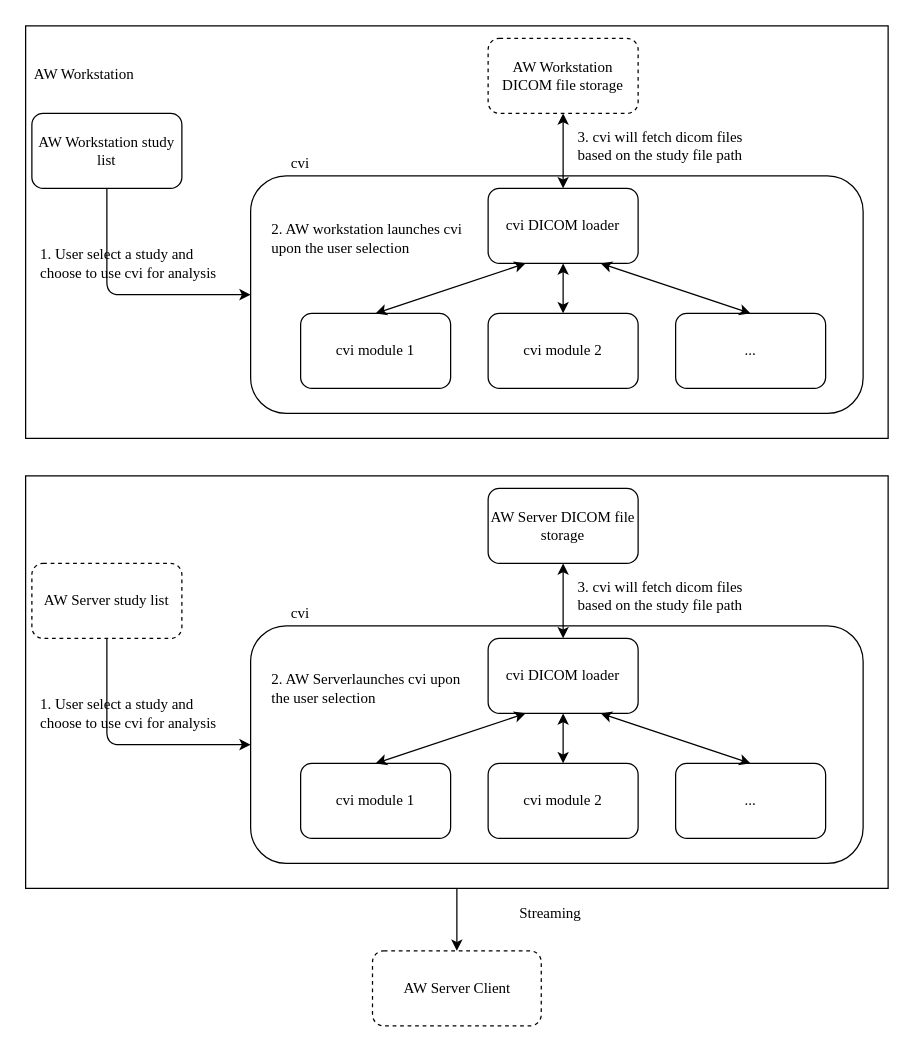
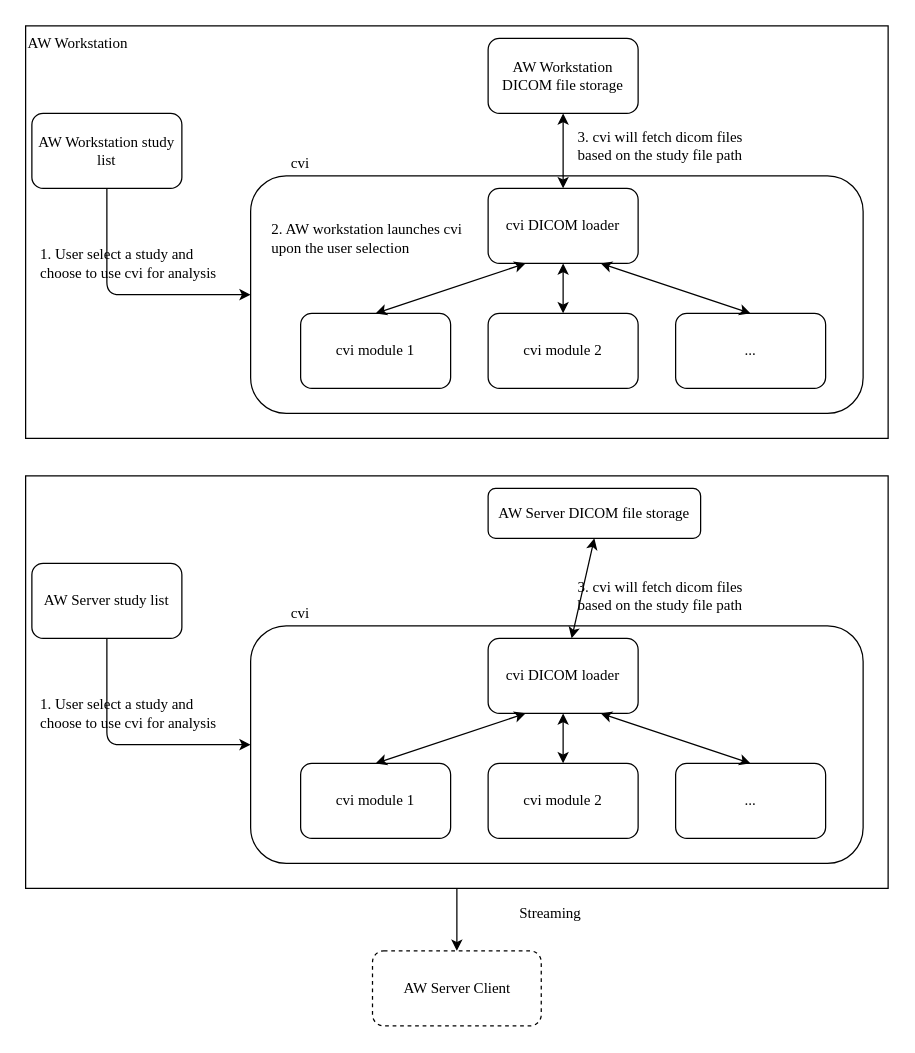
  <mxCell id="0" />
  <mxCell id="1" parent="0" />
  <mxCell id="2" value="&lt;font face=&quot;Lucida Console&quot;&gt;&lt;br&gt;&lt;br&gt;&lt;br&gt;&lt;br&gt;&lt;br&gt;&lt;br&gt;&lt;br&gt;&lt;br&gt;&lt;br&gt;&lt;br&gt;&lt;br&gt;&lt;br&gt;&lt;br&gt;&lt;br&gt;&lt;br&gt;&lt;br&gt;&lt;br&gt;&lt;/font&gt;" style="rounded=0;whiteSpace=wrap;html=1;align=left;" parent="1" vertex="1"><mxGeometry x="20" y="20" width="690" height="330" as="geometry" /></mxCell>
  <mxCell id="3" value="&lt;font face=&quot;Lucida Console&quot;&gt;&lt;br&gt;&lt;br&gt;&lt;br&gt;&lt;br&gt;&lt;br&gt;&lt;br&gt;&lt;br&gt;&lt;br&gt;&lt;br&gt;&lt;br&gt;&lt;/font&gt;" style="rounded=1;whiteSpace=wrap;html=1;align=left;" parent="1" vertex="1"><mxGeometry x="200" y="140" width="490" height="190" as="geometry" /></mxCell>
- <mxCell id="4" value="&lt;font face=&quot;Lucida Console&quot;&gt;AW Workstation DICOM file storage&lt;/font&gt;" style="rounded=1;whiteSpace=wrap;html=1;dashed=1;" parent="1" vertex="1"><mxGeometry x="390" y="30" width="120" height="60" as="geometry" /></mxCell>
+ <mxCell id="4" value="&lt;font face=&quot;Lucida Console&quot;&gt;AW Workstation DICOM file storage&lt;/font&gt;" style="rounded=1;whiteSpace=wrap;html=1;" parent="1" vertex="1"><mxGeometry x="390" y="30" width="120" height="60" as="geometry" /></mxCell>
  <mxCell id="5" value="&lt;font face=&quot;Lucida Console&quot;&gt;cvi DICOM loader&lt;/font&gt;" style="rounded=1;whiteSpace=wrap;html=1;" parent="1" vertex="1"><mxGeometry x="390" y="150" width="120" height="60" as="geometry" /></mxCell>
  <mxCell id="6" value="&lt;font face=&quot;Lucida Console&quot;&gt;cvi module 1&lt;/font&gt;" style="rounded=1;whiteSpace=wrap;html=1;" parent="1" vertex="1"><mxGeometry x="240" y="250" width="120" height="60" as="geometry" /></mxCell>
  <mxCell id="7" value="&lt;font face=&quot;Lucida Console&quot;&gt;cvi module 2&lt;/font&gt;" style="rounded=1;whiteSpace=wrap;html=1;" parent="1" vertex="1"><mxGeometry x="390" y="250" width="120" height="60" as="geometry" /></mxCell>
  <mxCell id="8" value="&lt;font face=&quot;Lucida Console&quot;&gt;...&lt;/font&gt;" style="rounded=1;whiteSpace=wrap;html=1;" parent="1" vertex="1"><mxGeometry x="540" y="250" width="120" height="60" as="geometry" /></mxCell>
  <mxCell id="9" value="" style="endArrow=classic;startArrow=classic;html=1;entryX=0.25;entryY=1;entryDx=0;entryDy=0;exitX=0.5;exitY=0;exitDx=0;exitDy=0;" parent="1" source="6" target="5" edge="1"><mxGeometry width="50" height="50" relative="1" as="geometry"><mxPoint x="240" y="480" as="sourcePoint" /><mxPoint x="290" y="430" as="targetPoint" /></mxGeometry></mxCell>
  <mxCell id="10" value="" style="endArrow=classic;startArrow=classic;html=1;exitX=0.5;exitY=0;exitDx=0;exitDy=0;entryX=0.75;entryY=1;entryDx=0;entryDy=0;" parent="1" source="8" target="5" edge="1"><mxGeometry width="50" height="50" relative="1" as="geometry"><mxPoint x="240" y="480" as="sourcePoint" /><mxPoint x="450" y="210" as="targetPoint" /></mxGeometry></mxCell>
  <mxCell id="11" value="" style="endArrow=classic;startArrow=classic;html=1;entryX=0.5;entryY=1;entryDx=0;entryDy=0;" parent="1" source="7" target="5" edge="1"><mxGeometry width="50" height="50" relative="1" as="geometry"><mxPoint x="240" y="480" as="sourcePoint" /><mxPoint x="290" y="430" as="targetPoint" /></mxGeometry></mxCell>
  <mxCell id="12" value="" style="endArrow=classic;startArrow=classic;html=1;entryX=0.5;entryY=1;entryDx=0;entryDy=0;" parent="1" source="5" target="4" edge="1"><mxGeometry width="50" height="50" relative="1" as="geometry"><mxPoint x="170" y="490" as="sourcePoint" /><mxPoint x="220" y="440" as="targetPoint" /></mxGeometry></mxCell>
- <mxCell id="13" value="&lt;font face=&quot;Lucida Console&quot;&gt;AW Workstation&lt;/font&gt;" style="text;html=1;" parent="1" vertex="1"><mxGeometry x="25" y="45" width="110" height="30" as="geometry" /></mxCell>
+ <mxCell id="13" value="&lt;font face=&quot;Lucida Console&quot;&gt;AW Workstation&lt;/font&gt;" style="text;html=1;" parent="1" vertex="1"><mxGeometry x="20" y="20" width="110" height="30" as="geometry" /></mxCell>
  <mxCell id="14" value="&lt;font face=&quot;Lucida Console&quot;&gt;AW Workstation study list&lt;/font&gt;" style="rounded=1;whiteSpace=wrap;html=1;" parent="1" vertex="1"><mxGeometry x="25" y="90" width="120" height="60" as="geometry" /></mxCell>
  <mxCell id="15" value="&lt;font face=&quot;Lucida Console&quot;&gt;cvi&lt;/font&gt;" style="text;html=1;strokeColor=none;fillColor=none;align=center;verticalAlign=middle;whiteSpace=wrap;rounded=0;" parent="1" vertex="1"><mxGeometry x="220" y="120" width="40" height="20" as="geometry" /></mxCell>
  <mxCell id="16" value="" style="edgeStyle=segmentEdgeStyle;endArrow=classic;html=1;exitX=0.5;exitY=1;exitDx=0;exitDy=0;entryX=0;entryY=0.5;entryDx=0;entryDy=0;" parent="1" source="14" target="3" edge="1"><mxGeometry width="50" height="50" relative="1" as="geometry"><mxPoint x="40" y="590" as="sourcePoint" /><mxPoint x="60" y="740" as="targetPoint" /><Array as="points"><mxPoint x="85" y="235" /></Array></mxGeometry></mxCell>
  <mxCell id="17" value="&lt;font face=&quot;Lucida Console&quot;&gt;1. User select a study and choose to use cvi for analysis&lt;/font&gt;" style="text;html=1;strokeColor=none;fillColor=none;align=left;verticalAlign=middle;whiteSpace=wrap;rounded=0;" parent="1" vertex="1"><mxGeometry x="30" y="200" width="160" height="20" as="geometry" /></mxCell>
  <mxCell id="18" value="&lt;font face=&quot;Lucida Console&quot;&gt;2. AW workstation launches cvi upon the user selection&amp;nbsp;&lt;/font&gt;" style="text;html=1;strokeColor=none;fillColor=none;align=left;verticalAlign=middle;whiteSpace=wrap;rounded=0;" parent="1" vertex="1"><mxGeometry x="215" y="180" width="160" height="20" as="geometry" /></mxCell>
  <mxCell id="19" value="&lt;font face=&quot;Lucida Console&quot;&gt;3. cvi will fetch dicom files based on the study file path&lt;/font&gt;" style="text;html=1;strokeColor=none;fillColor=none;align=left;verticalAlign=middle;whiteSpace=wrap;rounded=0;" parent="1" vertex="1"><mxGeometry x="460" y="106" width="160" height="20" as="geometry" /></mxCell>
  <mxCell id="20" style="edgeStyle=orthogonalEdgeStyle;rounded=0;orthogonalLoop=1;jettySize=auto;html=1;exitX=0.5;exitY=1;exitDx=0;exitDy=0;entryX=0.5;entryY=0;entryDx=0;entryDy=0;" parent="1" source="21" target="38" edge="1"><mxGeometry relative="1" as="geometry" /></mxCell>
  <mxCell id="21" value="&lt;font face=&quot;Lucida Console&quot;&gt;&lt;br&gt;&lt;br&gt;&lt;br&gt;&lt;br&gt;&lt;br&gt;&lt;br&gt;&lt;br&gt;&lt;br&gt;&lt;br&gt;&lt;br&gt;&lt;br&gt;&lt;br&gt;&lt;br&gt;&lt;br&gt;&lt;br&gt;&lt;br&gt;&lt;br&gt;&lt;/font&gt;" style="rounded=0;whiteSpace=wrap;html=1;align=left;" parent="1" vertex="1"><mxGeometry x="20" y="380" width="690" height="330" as="geometry" /></mxCell>
  <mxCell id="22" value="&lt;font face=&quot;Lucida Console&quot;&gt;&lt;br&gt;&lt;br&gt;&lt;br&gt;&lt;br&gt;&lt;br&gt;&lt;br&gt;&lt;br&gt;&lt;br&gt;&lt;br&gt;&lt;br&gt;&lt;/font&gt;" style="rounded=1;whiteSpace=wrap;html=1;align=left;" parent="1" vertex="1"><mxGeometry x="200" y="500" width="490" height="190" as="geometry" /></mxCell>
- <mxCell id="23" value="&lt;font face=&quot;Lucida Console&quot;&gt;AW Server DICOM file storage&lt;/font&gt;" style="rounded=1;whiteSpace=wrap;html=1;" parent="1" vertex="1"><mxGeometry x="390" y="390" width="120" height="60" as="geometry" /></mxCell>
+ <mxCell id="23" value="&lt;font face=&quot;Lucida Console&quot;&gt;AW Server DICOM file storage&lt;/font&gt;" style="rounded=1;whiteSpace=wrap;html=1;" parent="1" vertex="1"><mxGeometry x="390" y="390" width="170" height="40" as="geometry" /></mxCell>
  <mxCell id="24" value="&lt;font face=&quot;Lucida Console&quot;&gt;cvi DICOM loader&lt;/font&gt;" style="rounded=1;whiteSpace=wrap;html=1;" parent="1" vertex="1"><mxGeometry x="390" y="510" width="120" height="60" as="geometry" /></mxCell>
  <mxCell id="25" value="&lt;font face=&quot;Lucida Console&quot;&gt;cvi module 1&lt;/font&gt;" style="rounded=1;whiteSpace=wrap;html=1;" parent="1" vertex="1"><mxGeometry x="240" y="610" width="120" height="60" as="geometry" /></mxCell>
  <mxCell id="26" value="&lt;font face=&quot;Lucida Console&quot;&gt;cvi module 2&lt;/font&gt;" style="rounded=1;whiteSpace=wrap;html=1;" parent="1" vertex="1"><mxGeometry x="390" y="610" width="120" height="60" as="geometry" /></mxCell>
  <mxCell id="27" value="&lt;font face=&quot;Lucida Console&quot;&gt;...&lt;/font&gt;" style="rounded=1;whiteSpace=wrap;html=1;" parent="1" vertex="1"><mxGeometry x="540" y="610" width="120" height="60" as="geometry" /></mxCell>
  <mxCell id="28" value="" style="endArrow=classic;startArrow=classic;html=1;entryX=0.25;entryY=1;entryDx=0;entryDy=0;exitX=0.5;exitY=0;exitDx=0;exitDy=0;" parent="1" source="25" target="24" edge="1"><mxGeometry width="50" height="50" relative="1" as="geometry"><mxPoint x="240" y="840" as="sourcePoint" /><mxPoint x="290" y="790" as="targetPoint" /></mxGeometry></mxCell>
  <mxCell id="29" value="" style="endArrow=classic;startArrow=classic;html=1;exitX=0.5;exitY=0;exitDx=0;exitDy=0;entryX=0.75;entryY=1;entryDx=0;entryDy=0;" parent="1" source="27" target="24" edge="1"><mxGeometry width="50" height="50" relative="1" as="geometry"><mxPoint x="240" y="840" as="sourcePoint" /><mxPoint x="450" y="570" as="targetPoint" /></mxGeometry></mxCell>
  <mxCell id="30" value="" style="endArrow=classic;startArrow=classic;html=1;entryX=0.5;entryY=1;entryDx=0;entryDy=0;" parent="1" source="26" target="24" edge="1"><mxGeometry width="50" height="50" relative="1" as="geometry"><mxPoint x="240" y="840" as="sourcePoint" /><mxPoint x="290" y="790" as="targetPoint" /></mxGeometry></mxCell>
  <mxCell id="31" value="" style="endArrow=classic;startArrow=classic;html=1;entryX=0.5;entryY=1;entryDx=0;entryDy=0;" parent="1" source="24" target="23" edge="1"><mxGeometry width="50" height="50" relative="1" as="geometry"><mxPoint x="170" y="850" as="sourcePoint" /><mxPoint x="220" y="800" as="targetPoint" /></mxGeometry></mxCell>
- <mxCell id="32" value="&lt;font face=&quot;Lucida Console&quot;&gt;AW Server study list&lt;/font&gt;" style="rounded=1;whiteSpace=wrap;html=1;dashed=1;" parent="1" vertex="1"><mxGeometry x="25" y="450" width="120" height="60" as="geometry" /></mxCell>
+ <mxCell id="32" value="&lt;font face=&quot;Lucida Console&quot;&gt;AW Server study list&lt;/font&gt;" style="rounded=1;whiteSpace=wrap;html=1;" parent="1" vertex="1"><mxGeometry x="25" y="450" width="120" height="60" as="geometry" /></mxCell>
  <mxCell id="33" value="&lt;font face=&quot;Lucida Console&quot;&gt;cvi&lt;/font&gt;" style="text;html=1;strokeColor=none;fillColor=none;align=center;verticalAlign=middle;whiteSpace=wrap;rounded=0;" parent="1" vertex="1"><mxGeometry x="220" y="480" width="40" height="20" as="geometry" /></mxCell>
  <mxCell id="34" value="" style="edgeStyle=segmentEdgeStyle;endArrow=classic;html=1;exitX=0.5;exitY=1;exitDx=0;exitDy=0;entryX=0;entryY=0.5;entryDx=0;entryDy=0;" parent="1" source="32" target="22" edge="1"><mxGeometry width="50" height="50" relative="1" as="geometry"><mxPoint x="40" y="950" as="sourcePoint" /><mxPoint x="60" y="1100" as="targetPoint" /><Array as="points"><mxPoint x="85" y="595" /></Array></mxGeometry></mxCell>
  <mxCell id="35" value="&lt;font face=&quot;Lucida Console&quot;&gt;1. User select a study and choose to use cvi for analysis&lt;/font&gt;" style="text;html=1;strokeColor=none;fillColor=none;align=left;verticalAlign=middle;whiteSpace=wrap;rounded=0;" parent="1" vertex="1"><mxGeometry x="30" y="560" width="160" height="20" as="geometry" /></mxCell>
- <mxCell id="36" value="&lt;font face=&quot;Lucida Console&quot;&gt;2. AW Serverlaunches cvi upon the user selection&amp;nbsp;&lt;/font&gt;" style="text;html=1;strokeColor=none;fillColor=none;align=left;verticalAlign=middle;whiteSpace=wrap;rounded=0;" parent="1" vertex="1"><mxGeometry x="215" y="540" width="160" height="20" as="geometry" /></mxCell>
  <mxCell id="37" value="&lt;font face=&quot;Lucida Console&quot;&gt;3. cvi will fetch dicom files based on the study file path&lt;/font&gt;" style="text;html=1;strokeColor=none;fillColor=none;align=left;verticalAlign=middle;whiteSpace=wrap;rounded=0;" parent="1" vertex="1"><mxGeometry x="460" y="466" width="160" height="20" as="geometry" /></mxCell>
  <mxCell id="38" value="&lt;font face=&quot;Lucida Console&quot;&gt;AW Server Client&lt;/font&gt;" style="rounded=1;whiteSpace=wrap;html=1;dashed=1;" parent="1" vertex="1"><mxGeometry x="297.5" y="760" width="135" height="60" as="geometry" /></mxCell>
  <mxCell id="39" value="&lt;font face=&quot;Lucida Console&quot;&gt;Streaming&lt;/font&gt;" style="text;html=1;strokeColor=none;fillColor=none;align=center;verticalAlign=middle;whiteSpace=wrap;rounded=0;" parent="1" vertex="1"><mxGeometry x="420" y="720" width="40" height="20" as="geometry" /></mxCell>
